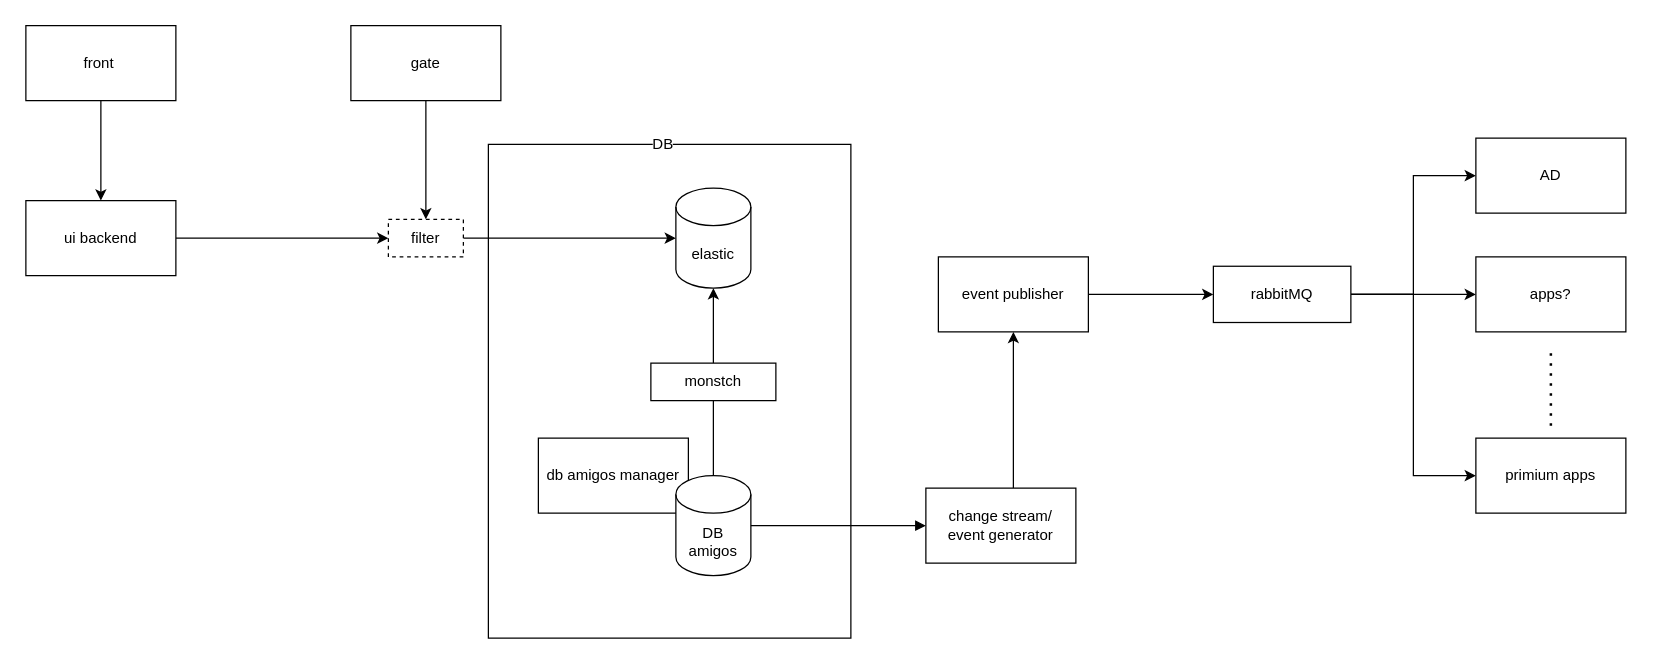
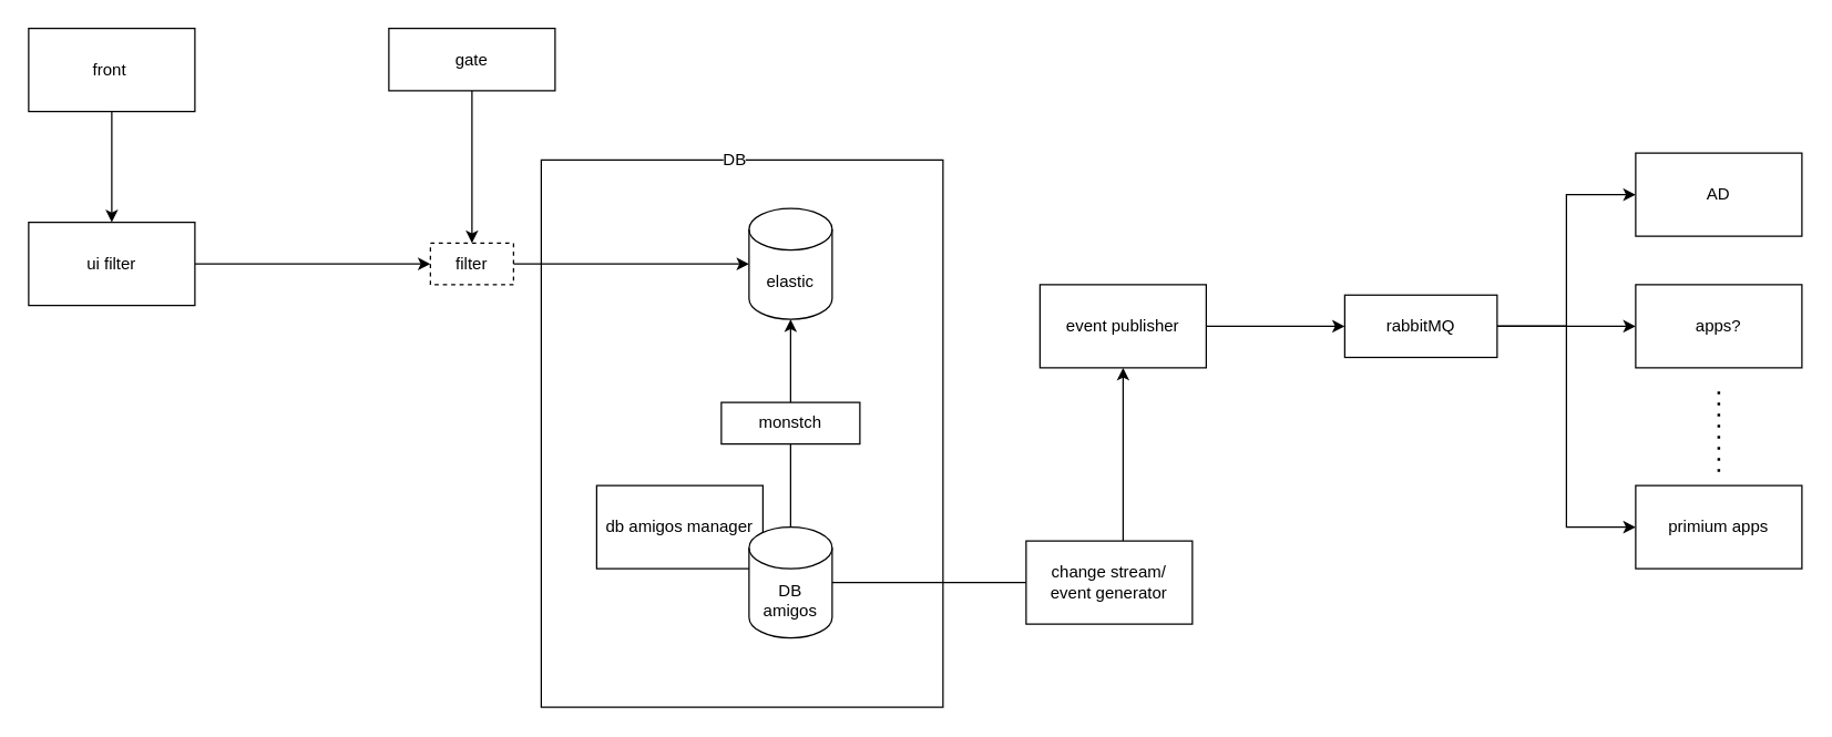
  <mxCell id="0" />
  <mxCell id="1" parent="0" />
  <mxCell id="2" value="" style="rounded=0;whiteSpace=wrap;html=1;" vertex="1" parent="1"><mxGeometry x="390" y="115" width="290" height="395" as="geometry" /></mxCell>
  <mxCell id="3" style="edgeStyle=orthogonalEdgeStyle;rounded=0;orthogonalLoop=1;jettySize=auto;html=1;" edge="1" parent="1" source="4" target="8"><mxGeometry relative="1" as="geometry" /></mxCell>
  <mxCell id="4" value="front&lt;span style=&quot;white-space: pre;&quot;&gt;&#09;&lt;/span&gt;" style="rounded=0;whiteSpace=wrap;html=1;" vertex="1" parent="1"><mxGeometry x="20" y="20" width="120" height="60" as="geometry" /></mxCell>
  <mxCell id="5" style="edgeStyle=orthogonalEdgeStyle;rounded=0;orthogonalLoop=1;jettySize=auto;html=1;" edge="1" parent="1" source="6" target="10"><mxGeometry relative="1" as="geometry" /></mxCell>
- <mxCell id="6" value="gate" style="rounded=0;whiteSpace=wrap;html=1;" vertex="1" parent="1"><mxGeometry x="280" y="20" width="120" height="60" as="geometry" /></mxCell>
+ <mxCell id="6" value="gate" style="rounded=0;whiteSpace=wrap;html=1;" vertex="1" parent="1"><mxGeometry x="280" y="20" width="120" height="45" as="geometry" /></mxCell>
  <mxCell id="7" style="edgeStyle=orthogonalEdgeStyle;rounded=0;orthogonalLoop=1;jettySize=auto;html=1;" edge="1" parent="1" source="8" target="10"><mxGeometry relative="1" as="geometry" /></mxCell>
- <mxCell id="8" value="ui backend" style="rounded=0;whiteSpace=wrap;html=1;" vertex="1" parent="1"><mxGeometry x="20" y="160" width="120" height="60" as="geometry" /></mxCell>
+ <mxCell id="8" value="ui filter" style="rounded=0;whiteSpace=wrap;html=1;" vertex="1" parent="1"><mxGeometry x="20" y="160" width="120" height="60" as="geometry" /></mxCell>
  <mxCell id="9" style="edgeStyle=orthogonalEdgeStyle;rounded=0;orthogonalLoop=1;jettySize=auto;html=1;" edge="1" parent="1" source="10" target="11"><mxGeometry relative="1" as="geometry" /></mxCell>
  <mxCell id="10" value="filter" style="rounded=0;whiteSpace=wrap;html=1;dashed=1;" vertex="1" parent="1"><mxGeometry x="310" y="175" width="60" height="30" as="geometry" /></mxCell>
  <mxCell id="11" value="elastic" style="shape=cylinder3;whiteSpace=wrap;html=1;boundedLbl=1;backgroundOutline=1;size=15;" vertex="1" parent="1"><mxGeometry x="540" y="150" width="60" height="80" as="geometry" /></mxCell>
  <mxCell id="12" value="db amigos manager" style="rounded=0;whiteSpace=wrap;html=1;" vertex="1" parent="1"><mxGeometry x="430" y="350" width="120" height="60" as="geometry" /></mxCell>
  <mxCell id="13" style="edgeStyle=orthogonalEdgeStyle;rounded=0;orthogonalLoop=1;jettySize=auto;html=1;startArrow=none;" edge="1" parent="1" source="25" target="11"><mxGeometry relative="1" as="geometry" /></mxCell>
  <mxCell id="14" style="edgeStyle=orthogonalEdgeStyle;rounded=0;orthogonalLoop=1;jettySize=auto;html=1;startArrow=none;" edge="1" parent="1" source="29" target="17"><mxGeometry relative="1" as="geometry"><Array as="points"><mxPoint x="810" y="340" /><mxPoint x="810" y="340" /></Array></mxGeometry></mxCell>
  <mxCell id="15" value="DB amigos" style="shape=cylinder3;whiteSpace=wrap;html=1;boundedLbl=1;backgroundOutline=1;size=15;" vertex="1" parent="1"><mxGeometry x="540" y="380" width="60" height="80" as="geometry" /></mxCell>
  <mxCell id="16" style="edgeStyle=orthogonalEdgeStyle;rounded=0;orthogonalLoop=1;jettySize=auto;html=1;" edge="1" parent="1" source="17" target="21"><mxGeometry relative="1" as="geometry" /></mxCell>
  <mxCell id="17" value="event publisher" style="rounded=0;whiteSpace=wrap;html=1;" vertex="1" parent="1"><mxGeometry x="750" y="205" width="120" height="60" as="geometry" /></mxCell>
  <mxCell id="18" style="edgeStyle=orthogonalEdgeStyle;rounded=0;orthogonalLoop=1;jettySize=auto;html=1;" edge="1" parent="1" source="21" target="23"><mxGeometry relative="1" as="geometry" /></mxCell>
  <mxCell id="19" style="edgeStyle=orthogonalEdgeStyle;rounded=0;orthogonalLoop=1;jettySize=auto;html=1;entryX=0;entryY=0.5;entryDx=0;entryDy=0;" edge="1" parent="1" source="21" target="22"><mxGeometry relative="1" as="geometry" /></mxCell>
  <mxCell id="20" style="edgeStyle=orthogonalEdgeStyle;rounded=0;orthogonalLoop=1;jettySize=auto;html=1;entryX=0;entryY=0.5;entryDx=0;entryDy=0;" edge="1" parent="1" source="21" target="24"><mxGeometry relative="1" as="geometry" /></mxCell>
  <mxCell id="21" value="rabbitMQ" style="rounded=0;whiteSpace=wrap;html=1;" vertex="1" parent="1"><mxGeometry x="970" y="212.5" width="110" height="45" as="geometry" /></mxCell>
  <mxCell id="22" value="AD" style="rounded=0;whiteSpace=wrap;html=1;" vertex="1" parent="1"><mxGeometry x="1180" y="110" width="120" height="60" as="geometry" /></mxCell>
  <mxCell id="23" value="apps?" style="rounded=0;whiteSpace=wrap;html=1;" vertex="1" parent="1"><mxGeometry x="1180" y="205" width="120" height="60" as="geometry" /></mxCell>
  <mxCell id="24" value="primium apps" style="rounded=0;whiteSpace=wrap;html=1;" vertex="1" parent="1"><mxGeometry x="1180" y="350" width="120" height="60" as="geometry" /></mxCell>
  <mxCell id="25" value="monstch" style="rounded=0;whiteSpace=wrap;html=1;" vertex="1" parent="1"><mxGeometry x="520" y="290" width="100" height="30" as="geometry" /></mxCell>
  <mxCell id="26" value="" style="edgeStyle=orthogonalEdgeStyle;rounded=0;orthogonalLoop=1;jettySize=auto;html=1;endArrow=none;" edge="1" parent="1" source="15" target="25"><mxGeometry relative="1" as="geometry"><mxPoint x="570" y="380" as="sourcePoint" /><mxPoint x="570" y="250" as="targetPoint" /></mxGeometry></mxCell>
  <mxCell id="27" value="" style="endArrow=none;dashed=1;html=1;dashPattern=1 3;strokeWidth=2;rounded=0;" edge="1" parent="1"><mxGeometry width="50" height="50" relative="1" as="geometry"><mxPoint x="1240" y="340" as="sourcePoint" /><mxPoint x="1240" y="280" as="targetPoint" /></mxGeometry></mxCell>
  <mxCell id="28" value="DB" style="text;html=1;strokeColor=none;fillColor=none;align=center;verticalAlign=middle;whiteSpace=wrap;rounded=0;labelBackgroundColor=#FFFFFF;" vertex="1" parent="1"><mxGeometry x="500" y="100" width="60" height="30" as="geometry" /></mxCell>
  <mxCell id="29" value="change stream/&lt;br&gt;event generator" style="rounded=0;whiteSpace=wrap;html=1;labelBackgroundColor=#FFFFFF;" vertex="1" parent="1"><mxGeometry x="740" y="390" width="120" height="60" as="geometry" /></mxCell>
- <mxCell id="30" value="" style="edgeStyle=orthogonalEdgeStyle;rounded=0;orthogonalLoop=1;jettySize=auto;html=1;endArrow=block;" edge="1" parent="1" source="15" target="29"><mxGeometry relative="1" as="geometry"><mxPoint x="600" y="420" as="sourcePoint" /><mxPoint x="810" y="265" as="targetPoint" /></mxGeometry></mxCell>
+ <mxCell id="30" value="" style="edgeStyle=orthogonalEdgeStyle;rounded=0;orthogonalLoop=1;jettySize=auto;html=1;endArrow=none;" edge="1" parent="1" source="15" target="29"><mxGeometry relative="1" as="geometry"><mxPoint x="600" y="420" as="sourcePoint" /><mxPoint x="810" y="265" as="targetPoint" /></mxGeometry></mxCell>
